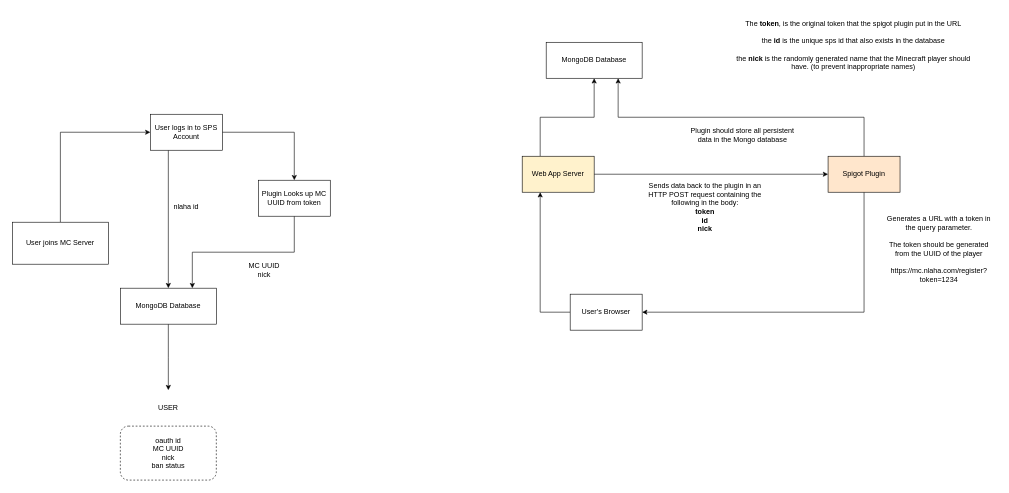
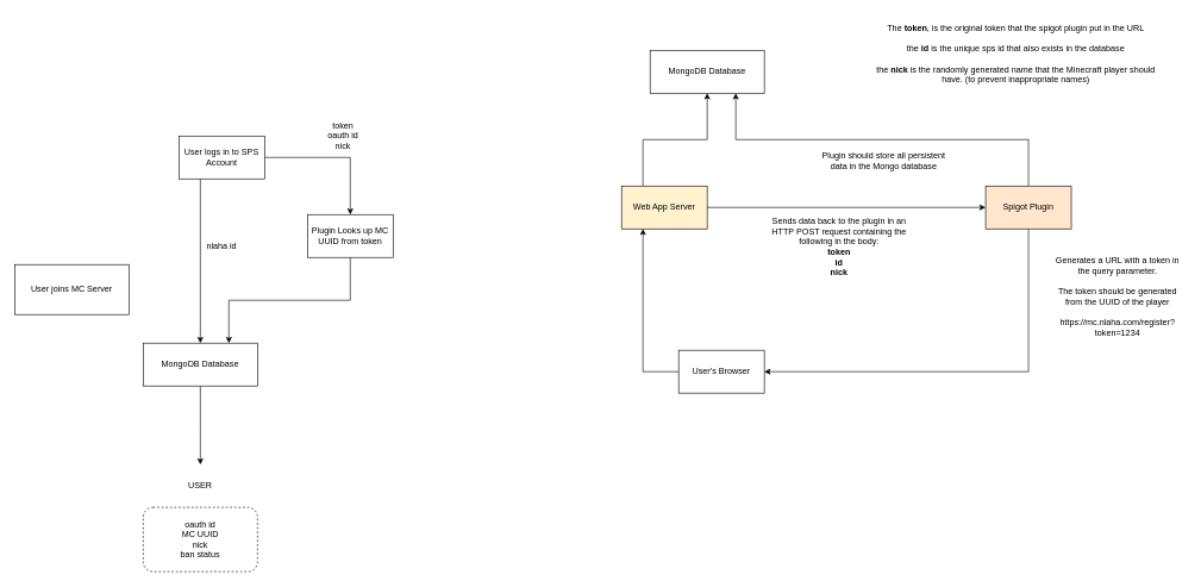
  <mxCell id="0" />
  <mxCell id="1" parent="0" />
  <mxCell id="2" value="MongoDB Database" style="rounded=0;whiteSpace=wrap;html=1;" vertex="1" parent="1"><mxGeometry x="910" y="70" width="160" height="60" as="geometry" /></mxCell>
  <mxCell id="3" style="edgeStyle=orthogonalEdgeStyle;rounded=0;orthogonalLoop=1;jettySize=auto;html=1;exitX=0.25;exitY=0;exitDx=0;exitDy=0;entryX=0.5;entryY=1;entryDx=0;entryDy=0;" edge="1" parent="1" source="5" target="2"><mxGeometry relative="1" as="geometry" /></mxCell>
  <mxCell id="4" style="edgeStyle=orthogonalEdgeStyle;rounded=0;orthogonalLoop=1;jettySize=auto;html=1;exitX=1;exitY=0.5;exitDx=0;exitDy=0;entryX=0;entryY=0.5;entryDx=0;entryDy=0;" edge="1" parent="1" source="5" target="10"><mxGeometry relative="1" as="geometry" /></mxCell>
  <mxCell id="5" value="Web App Server" style="rounded=0;whiteSpace=wrap;html=1;fillColor=#fff2cc;" vertex="1" parent="1"><mxGeometry x="870" y="260" width="120" height="60" as="geometry" /></mxCell>
  <mxCell id="6" style="edgeStyle=orthogonalEdgeStyle;rounded=0;orthogonalLoop=1;jettySize=auto;html=1;exitX=0;exitY=0.5;exitDx=0;exitDy=0;entryX=0.25;entryY=1;entryDx=0;entryDy=0;" edge="1" parent="1" source="7" target="5"><mxGeometry relative="1" as="geometry" /></mxCell>
  <mxCell id="7" value="User's Browser" style="rounded=0;whiteSpace=wrap;html=1;" vertex="1" parent="1"><mxGeometry x="950" y="490" width="120" height="60" as="geometry" /></mxCell>
  <mxCell id="8" style="edgeStyle=orthogonalEdgeStyle;rounded=0;orthogonalLoop=1;jettySize=auto;html=1;exitX=0.5;exitY=1;exitDx=0;exitDy=0;entryX=1;entryY=0.5;entryDx=0;entryDy=0;" edge="1" parent="1" source="10" target="7"><mxGeometry relative="1" as="geometry" /></mxCell>
  <mxCell id="9" style="edgeStyle=orthogonalEdgeStyle;rounded=0;orthogonalLoop=1;jettySize=auto;html=1;exitX=0.5;exitY=0;exitDx=0;exitDy=0;entryX=0.75;entryY=1;entryDx=0;entryDy=0;" edge="1" parent="1" source="10" target="2"><mxGeometry relative="1" as="geometry" /></mxCell>
  <mxCell id="10" value="Spigot Plugin" style="rounded=0;whiteSpace=wrap;html=1;fillColor=#ffe6cc;" vertex="1" parent="1"><mxGeometry x="1380" y="260" width="120" height="60" as="geometry" /></mxCell>
  <mxCell id="11" value="Generates a URL with a token in the query parameter.&lt;br&gt;&lt;br&gt;The token should be generated from the UUID of the player&lt;br&gt;&lt;br&gt;https://mc.nlaha.com/register?token=1234" style="text;html=1;strokeColor=none;fillColor=none;align=center;verticalAlign=middle;whiteSpace=wrap;rounded=0;" vertex="1" parent="1"><mxGeometry x="1470" y="370" width="190" height="90" as="geometry" /></mxCell>
  <mxCell id="12" value="Sends data back to the plugin in an HTTP POST request containing the following in the body:&lt;br&gt;&lt;b&gt;token&lt;br&gt;id&lt;br&gt;nick&lt;/b&gt;" style="text;html=1;strokeColor=none;fillColor=none;align=center;verticalAlign=middle;whiteSpace=wrap;rounded=0;" vertex="1" parent="1"><mxGeometry x="1070" y="300" width="210" height="90" as="geometry" /></mxCell>
  <mxCell id="13" value="The &lt;b&gt;token&lt;/b&gt;, is the original token that the spigot plugin put in the URL&lt;br&gt;&lt;br&gt;the &lt;b&gt;id&lt;/b&gt;&amp;nbsp;is the unique sps id that also exists in the database&lt;br&gt;&lt;br&gt;the &lt;b&gt;nick&lt;/b&gt;&amp;nbsp;is the randomly generated name that the Minecraft player should have. (to prevent inappropriate names)" style="text;html=1;strokeColor=none;fillColor=none;align=center;verticalAlign=middle;whiteSpace=wrap;rounded=0;" vertex="1" parent="1"><mxGeometry x="1220" y="20" width="405" height="110" as="geometry" /></mxCell>
  <mxCell id="14" value="Plugin should store all persistent data in the Mongo database" style="text;html=1;strokeColor=none;fillColor=none;align=center;verticalAlign=middle;whiteSpace=wrap;rounded=0;" vertex="1" parent="1"><mxGeometry x="1140" y="210" width="195" height="30" as="geometry" /></mxCell>
- <mxCell id="15" style="edgeStyle=orthogonalEdgeStyle;rounded=0;orthogonalLoop=1;jettySize=auto;html=1;exitX=0.5;exitY=0;exitDx=0;exitDy=0;entryX=0;entryY=0.5;entryDx=0;entryDy=0;" edge="1" parent="1" source="16" target="19"><mxGeometry relative="1" as="geometry" /></mxCell>
  <mxCell id="16" value="User joins MC Server" style="rounded=0;whiteSpace=wrap;html=1;" vertex="1" parent="1"><mxGeometry x="20" y="370" width="160" height="70" as="geometry" /></mxCell>
  <mxCell id="17" style="edgeStyle=orthogonalEdgeStyle;rounded=0;orthogonalLoop=1;jettySize=auto;html=1;exitX=0.25;exitY=1;exitDx=0;exitDy=0;entryX=0.5;entryY=0;entryDx=0;entryDy=0;" edge="1" parent="1" source="19" target="21"><mxGeometry relative="1" as="geometry" /></mxCell>
  <mxCell id="18" style="edgeStyle=orthogonalEdgeStyle;rounded=0;orthogonalLoop=1;jettySize=auto;html=1;exitX=1;exitY=0.5;exitDx=0;exitDy=0;entryX=0.5;entryY=0;entryDx=0;entryDy=0;" edge="1" parent="1" source="19" target="24"><mxGeometry relative="1" as="geometry" /></mxCell>
  <mxCell id="19" value="User logs in to SPS Account" style="rounded=0;whiteSpace=wrap;html=1;" vertex="1" parent="1"><mxGeometry x="250" y="190" width="120" height="60" as="geometry" /></mxCell>
  <mxCell id="20" style="edgeStyle=orthogonalEdgeStyle;rounded=0;orthogonalLoop=1;jettySize=auto;html=1;exitX=0.5;exitY=1;exitDx=0;exitDy=0;" edge="1" parent="1" source="21"><mxGeometry relative="1" as="geometry"><mxPoint x="280" y="650" as="targetPoint" /></mxGeometry></mxCell>
  <mxCell id="21" value="MongoDB Database" style="rounded=0;whiteSpace=wrap;html=1;" vertex="1" parent="1"><mxGeometry x="200" y="480" width="160" height="60" as="geometry" /></mxCell>
  <mxCell id="22" value="nlaha id" style="text;html=1;strokeColor=none;fillColor=none;align=center;verticalAlign=middle;whiteSpace=wrap;rounded=0;" vertex="1" parent="1"><mxGeometry x="280" y="320" width="60" height="50" as="geometry" /></mxCell>
  <mxCell id="23" style="edgeStyle=orthogonalEdgeStyle;rounded=0;orthogonalLoop=1;jettySize=auto;html=1;exitX=0.5;exitY=1;exitDx=0;exitDy=0;entryX=0.75;entryY=0;entryDx=0;entryDy=0;" edge="1" parent="1" source="24" target="21"><mxGeometry relative="1" as="geometry" /></mxCell>
  <mxCell id="24" value="Plugin Looks up MC UUID from token" style="rounded=0;whiteSpace=wrap;html=1;" vertex="1" parent="1"><mxGeometry x="430" y="300" width="120" height="60" as="geometry" /></mxCell>
- <mxCell id="26" value="MC UUID&lt;br&gt;nick" style="text;html=1;strokeColor=none;fillColor=none;align=center;verticalAlign=middle;whiteSpace=wrap;rounded=0;" vertex="1" parent="1"><mxGeometry x="400" y="430" width="80" height="40" as="geometry" /></mxCell>
+ <mxCell id="25" value="token&lt;br&gt;oauth id&lt;br&gt;nick" style="text;html=1;strokeColor=none;fillColor=none;align=center;verticalAlign=middle;whiteSpace=wrap;rounded=0;" vertex="1" parent="1"><mxGeometry x="440" y="170" width="80" height="40" as="geometry" /></mxCell>
  <mxCell id="27" value="oauth id&lt;br&gt;MC UUID&lt;br&gt;nick&lt;br&gt;ban status" style="text;html=1;strokeColor=none;fillColor=none;align=center;verticalAlign=middle;whiteSpace=wrap;rounded=0;" vertex="1" parent="1"><mxGeometry x="230" y="710" width="100" height="90" as="geometry" /></mxCell>
  <mxCell id="28" value="" style="rounded=1;whiteSpace=wrap;labelBackgroundColor=none;fillColor=none;dashed=1;" vertex="1" parent="1"><mxGeometry x="200" y="710" width="160" height="90" as="geometry" /></mxCell>
  <mxCell id="29" value="USER" style="text;html=1;strokeColor=none;fillColor=none;align=center;verticalAlign=middle;whiteSpace=wrap;rounded=0;dashed=1;labelBackgroundColor=none;" vertex="1" parent="1"><mxGeometry x="260" y="670" width="40" height="20" as="geometry" /></mxCell>
